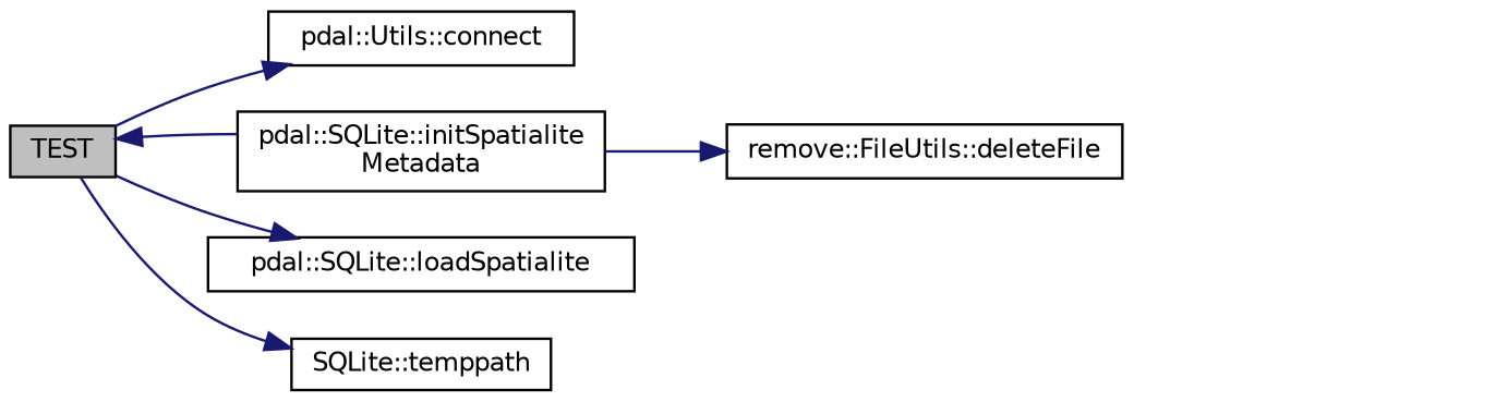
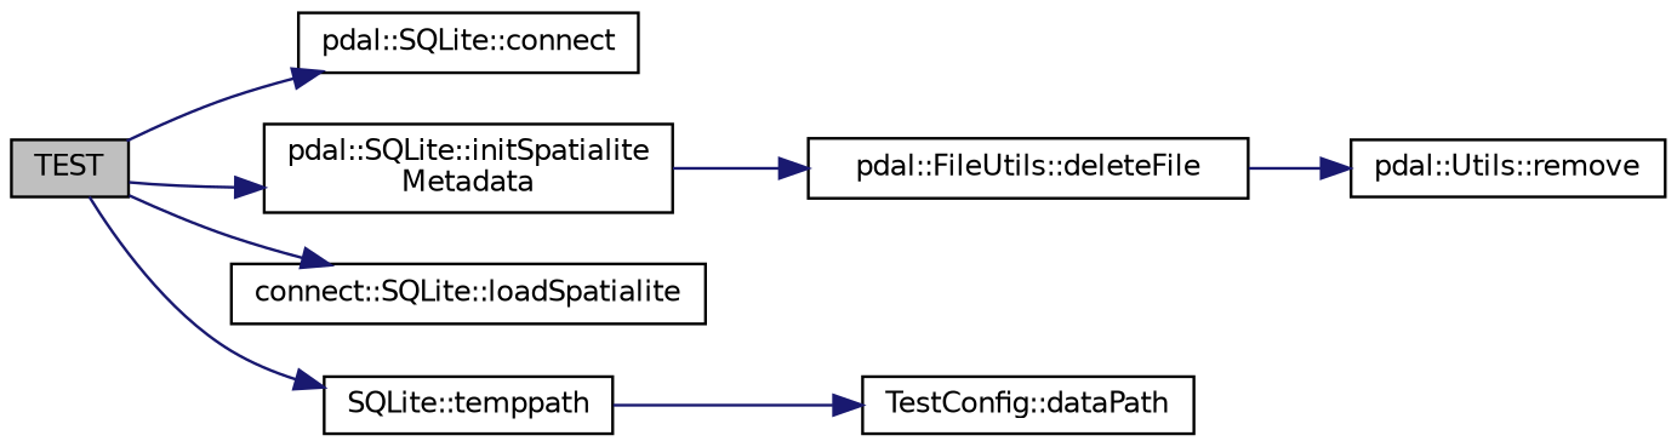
  digraph {
    rankdir=LR
    node [color=black fillcolor=white fontname=Helvetica fontsize=10 shape=record style=filled]
    edge [color=midnightblue fontname=Helvetica fontsize=10 labelfontname=Helvetica labelfontsize=10 style=solid]
    n1 [fillcolor=grey75 fontcolor=black height=0.2 label=TEST width=0.4]
-   n2 [height=0.2 label="pdal::Utils::connect" width=0.4]
+   n2 [height=0.2 label="pdal::SQLite::connect" width=0.4]
    n3 [height=0.2 label="pdal::SQLite::initSpatialite\lMetadata" width=0.4]
-   n4 [height=0.2 label="pdal::SQLite::loadSpatialite" width=0.4]
+   n4 [height=0.2 label="connect::SQLite::loadSpatialite" width=0.4]
    n5 [height=0.2 label="SQLite::temppath" width=0.4]
-   n6 [height=0.2 label="remove::FileUtils::deleteFile" width=0.4]
+   n6 [height=0.2 label="pdal::FileUtils::deleteFile" width=0.4]
+   n7 [height=0.2 label="pdal::Utils::remove" width=0.4]
+   n8 [height=0.2 label="TestConfig::dataPath" width=0.4]
    n1 -> n2
-   n3 -> n1
+   n1 -> n3
    n1 -> n4
    n1 -> n5
    n3 -> n6
+   n5 -> n8
+   n6 -> n7
  }
